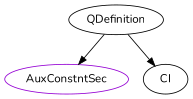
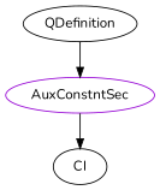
  digraph {
    fontname=Nunito
    node [fontname=Nunito]
    edge [fontname=Nunito]
    n1 [color=darkviolet label=AuxConstntSec shape=oval]
    CI
    QDefinition
-   QDefinition -> CI
+   n1 -> CI
    QDefinition -> n1
  }
